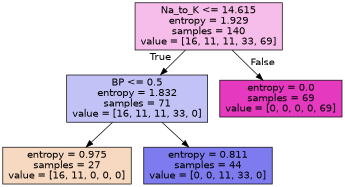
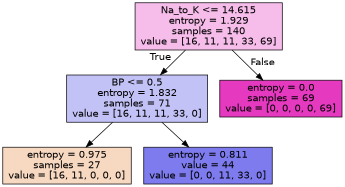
  digraph {
    node [color=black fontname=helvetica shape=box style=filled]
    edge [fontname=helvetica]
    n1 [fillcolor="#f6bcea" label="Na_to_K <= 14.615\nentropy = 1.929\nsamples = 140\nvalue = [16, 11, 11, 33, 69]"]
    n2 [fillcolor="#c3c2f7" label="BP <= 0.5\nentropy = 1.832\nsamples = 71\nvalue = [16, 11, 11, 33, 0]"]
    n3 [fillcolor="#e539c0" label="entropy = 0.0\nsamples = 69\nvalue = [0, 0, 0, 0, 69]"]
    n4 [fillcolor="#f7d8c1" label="entropy = 0.975\nsamples = 27\nvalue = [16, 11, 0, 0, 0]"]
-   n5 [fillcolor="#7d7bee" label="entropy = 0.811\nsamples = 44\nvalue = [0, 0, 11, 33, 0]"]
+   n5 [fillcolor="#7d7bee" label="entropy = 0.811\nvalue = 44\nvalue = [0, 0, 11, 33, 0]"]
    n1 -> n2 [headlabel=True labelangle=45 labeldistance=2.5]
    n1 -> n3 [headlabel=False labelangle=-45 labeldistance=2.5]
    n2 -> n4
    n2 -> n5
  }
